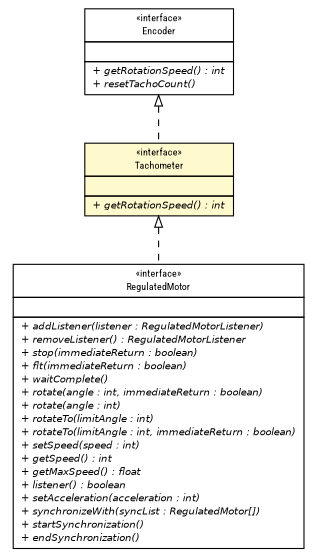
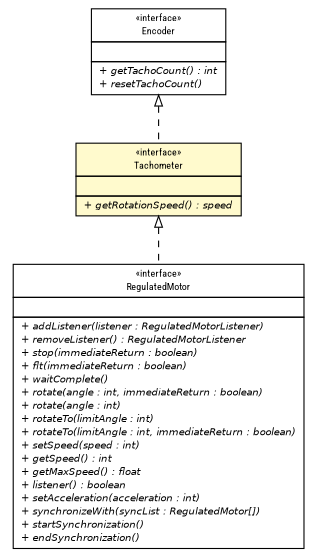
  digraph {
    fontname="Roboto Condensed"
    nodesep=0.25
    ranksep=0.5
    node [fontcolor=black fontname="Roboto Condensed" fontsize=9.0 shape=plaintext]
    edge [arrowtail=empty dir=back fontname="Roboto Condensed" fontsize=10 headport=p labelfontname=Helvetica labelfontsize=10 style=dashed tailport=p]
-   n1 [label=<<table title="lejos.robotics.Encoder" border="0" cellborder="1" cellspacing="0" cellpadding="2" port="p" href="./Encoder.html"> 		<tr><td><table border="0" cellspacing="0" cellpadding="1"> <tr><td align="center" balign="center"> &#171;interface&#187; </td></tr> <tr><td align="center" balign="center"> Encoder </td></tr> 		</table></td></tr> 		<tr><td><table border="0" cellspacing="0" cellpadding="1"> <tr><td align="left" balign="left">  </td></tr> 		</table></td></tr> 		<tr><td><table border="0" cellspacing="0" cellpadding="1"> <tr><td align="left" balign="left"><font face="Helvetica-Oblique" point-size="9.0"> + getRotationSpeed() : int </font></td></tr> <tr><td align="left" balign="left"><font face="Helvetica-Oblique" point-size="9.0"> + resetTachoCount() </font></td></tr> 		</table></td></tr> 		</table>>]
-   n2 [label=<<table title="lejos.robotics.Tachometer" border="0" cellborder="1" cellspacing="0" cellpadding="2" port="p" bgcolor="lemonChiffon" href="./Tachometer.html"> 		<tr><td><table border="0" cellspacing="0" cellpadding="1"> <tr><td align="center" balign="center"> &#171;interface&#187; </td></tr> <tr><td align="center" balign="center"> Tachometer </td></tr> 		</table></td></tr> 		<tr><td><table border="0" cellspacing="0" cellpadding="1"> <tr><td align="left" balign="left">  </td></tr> 		</table></td></tr> 		<tr><td><table border="0" cellspacing="0" cellpadding="1"> <tr><td align="left" balign="left"><font face="Helvetica-Oblique" point-size="9.0"> + getRotationSpeed() : int </font></td></tr> 		</table></td></tr> 		</table>>]
+   n1 [label=<<table title="lejos.robotics.Encoder" border="0" cellborder="1" cellspacing="0" cellpadding="2" port="p" href="./Encoder.html"> 		<tr><td><table border="0" cellspacing="0" cellpadding="1"> <tr><td align="center" balign="center"> &#171;interface&#187; </td></tr> <tr><td align="center" balign="center"> Encoder </td></tr> 		</table></td></tr> 		<tr><td><table border="0" cellspacing="0" cellpadding="1"> <tr><td align="left" balign="left">  </td></tr> 		</table></td></tr> 		<tr><td><table border="0" cellspacing="0" cellpadding="1"> <tr><td align="left" balign="left"><font face="Helvetica-Oblique" point-size="9.0"> + getTachoCount() : int </font></td></tr> <tr><td align="left" balign="left"><font face="Helvetica-Oblique" point-size="9.0"> + resetTachoCount() </font></td></tr> 		</table></td></tr> 		</table>>]
+   n2 [label=<<table title="lejos.robotics.Tachometer" border="0" cellborder="1" cellspacing="0" cellpadding="2" port="p" bgcolor="lemonChiffon" href="./Tachometer.html"> 		<tr><td><table border="0" cellspacing="0" cellpadding="1"> <tr><td align="center" balign="center"> &#171;interface&#187; </td></tr> <tr><td align="center" balign="center"> Tachometer </td></tr> 		</table></td></tr> 		<tr><td><table border="0" cellspacing="0" cellpadding="1"> <tr><td align="left" balign="left">  </td></tr> 		</table></td></tr> 		<tr><td><table border="0" cellspacing="0" cellpadding="1"> <tr><td align="left" balign="left"><font face="Helvetica-Oblique" point-size="9.0"> + getRotationSpeed() : speed </font></td></tr> 		</table></td></tr> 		</table>>]
    n3 [label=<<table title="lejos.robotics.RegulatedMotor" border="0" cellborder="1" cellspacing="0" cellpadding="2" port="p" href="./RegulatedMotor.html"> 		<tr><td><table border="0" cellspacing="0" cellpadding="1"> <tr><td align="center" balign="center"> &#171;interface&#187; </td></tr> <tr><td align="center" balign="center"> RegulatedMotor </td></tr> 		</table></td></tr> 		<tr><td><table border="0" cellspacing="0" cellpadding="1"> <tr><td align="left" balign="left">  </td></tr> 		</table></td></tr> 		<tr><td><table border="0" cellspacing="0" cellpadding="1"> <tr><td align="left" balign="left"><font face="Helvetica-Oblique" point-size="9.0"> + addListener(listener : RegulatedMotorListener) </font></td></tr> <tr><td align="left" balign="left"><font face="Helvetica-Oblique" point-size="9.0"> + removeListener() : RegulatedMotorListener </font></td></tr> <tr><td align="left" balign="left"><font face="Helvetica-Oblique" point-size="9.0"> + stop(immediateReturn : boolean) </font></td></tr> <tr><td align="left" balign="left"><font face="Helvetica-Oblique" point-size="9.0"> + flt(immediateReturn : boolean) </font></td></tr> <tr><td align="left" balign="left"><font face="Helvetica-Oblique" point-size="9.0"> + waitComplete() </font></td></tr> <tr><td align="left" balign="left"><font face="Helvetica-Oblique" point-size="9.0"> + rotate(angle : int, immediateReturn : boolean) </font></td></tr> <tr><td align="left" balign="left"><font face="Helvetica-Oblique" point-size="9.0"> + rotate(angle : int) </font></td></tr> <tr><td align="left" balign="left"><font face="Helvetica-Oblique" point-size="9.0"> + rotateTo(limitAngle : int) </font></td></tr> <tr><td align="left" balign="left"><font face="Helvetica-Oblique" point-size="9.0"> + rotateTo(limitAngle : int, immediateReturn : boolean) </font></td></tr> <tr><td align="left" balign="left"><font face="Helvetica-Oblique" point-size="9.0"> + setSpeed(speed : int) </font></td></tr> <tr><td align="left" balign="left"><font face="Helvetica-Oblique" point-size="9.0"> + getSpeed() : int </font></td></tr> <tr><td align="left" balign="left"><font face="Helvetica-Oblique" point-size="9.0"> + getMaxSpeed() : float </font></td></tr> <tr><td align="left" balign="left"><font face="Helvetica-Oblique" point-size="9.0"> + listener() : boolean </font></td></tr> <tr><td align="left" balign="left"><font face="Helvetica-Oblique" point-size="9.0"> + setAcceleration(acceleration : int) </font></td></tr> <tr><td align="left" balign="left"><font face="Helvetica-Oblique" point-size="9.0"> + synchronizeWith(syncList : RegulatedMotor[]) </font></td></tr> <tr><td align="left" balign="left"><font face="Helvetica-Oblique" point-size="9.0"> + startSynchronization() </font></td></tr> <tr><td align="left" balign="left"><font face="Helvetica-Oblique" point-size="9.0"> + endSynchronization() </font></td></tr> 		</table></td></tr> 		</table>>]
    n1 -> n2
    n2 -> n3
  }
